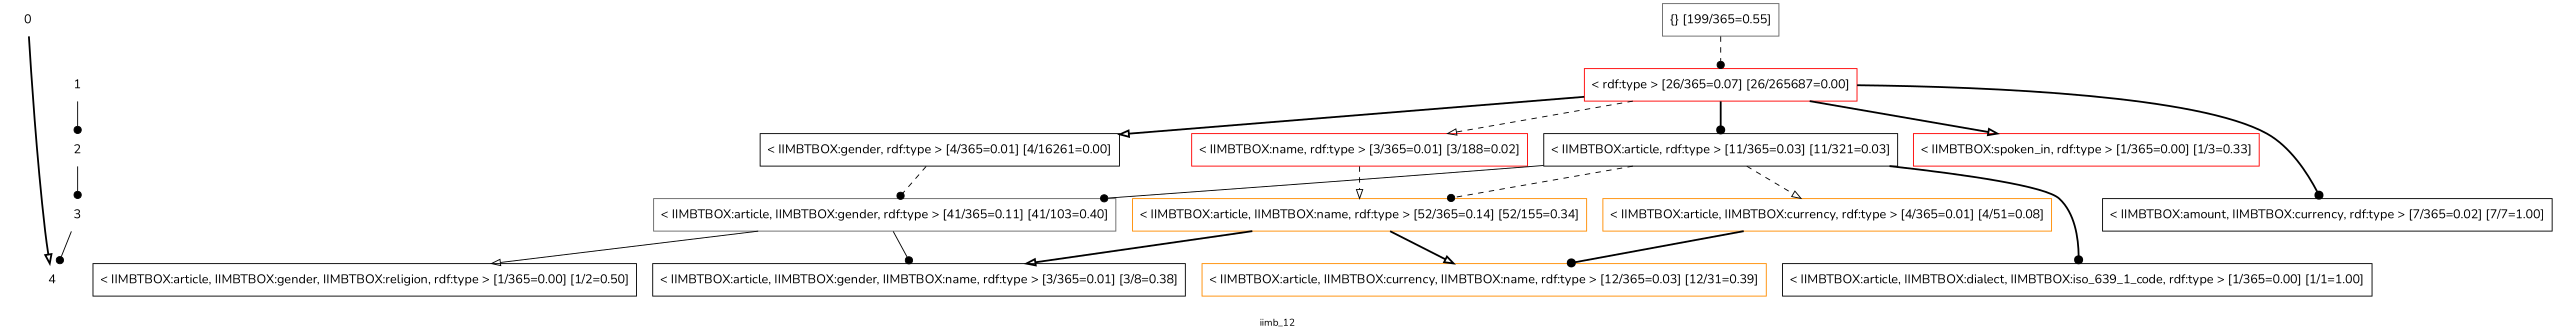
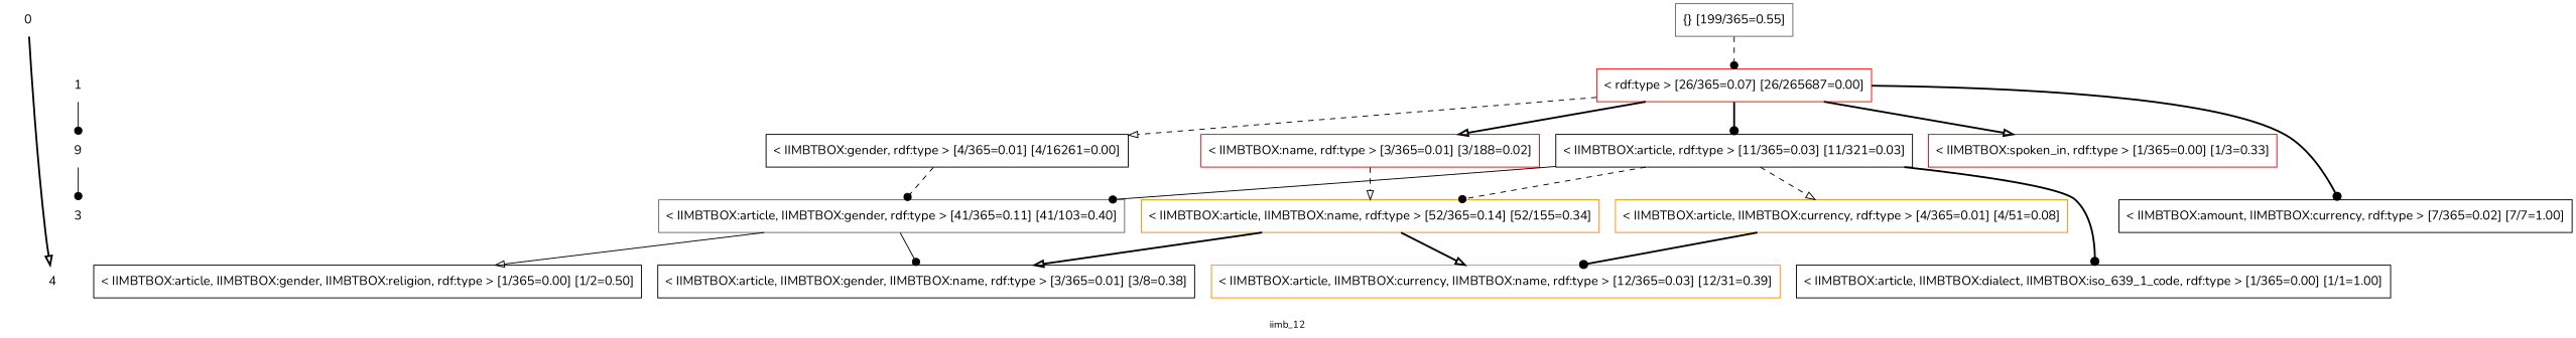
  digraph {
    fontname=Nunito
    fontsize=11.0
    label=iimb_12
    node [color=darkorange fontname=Nunito shape=rectangle style=solid]
    edge [arrowhead=dot fontname=Nunito style=bold color=black]
    n1 [color=gray40 label=0 shape=plaintext style=""]
    n2 [color=gray40 label="{} [199/365=0.55]"]
    n3 [color=red label=1 shape=plaintext style=""]
    n4 [color=red label="< rdf:type > [26/365=0.07] [26/265687=0.00]"]
-   n5 [label=2 shape=plaintext style=""]
+   n5 [label=9 shape=plaintext style=""]
    n6 [color=black label="< IIMBTBOX:article, rdf:type > [11/365=0.03] [11/321=0.03]"]
    n7 [color=black label="< IIMBTBOX:gender, rdf:type > [4/365=0.01] [4/16261=0.00]"]
    n8 [color=red label="< IIMBTBOX:name, rdf:type > [3/365=0.01] [3/188=0.02]"]
    n9 [color=red label="< IIMBTBOX:spoken_in, rdf:type > [1/365=0.00] [1/3=0.33]"]
    n10 [label=3 shape=plaintext style=""]
    n11 [color=black label="< IIMBTBOX:amount, IIMBTBOX:currency, rdf:type > [7/365=0.02] [7/7=1.00]"]
    n12 [label="< IIMBTBOX:article, IIMBTBOX:currency, rdf:type > [4/365=0.01] [4/51=0.08]"]
    n13 [color=gray40 label="< IIMBTBOX:article, IIMBTBOX:gender, rdf:type > [41/365=0.11] [41/103=0.40]"]
    n14 [label="< IIMBTBOX:article, IIMBTBOX:name, rdf:type > [52/365=0.14] [52/155=0.34]"]
    n15 [label=4 shape=plaintext style=""]
    n16 [label="< IIMBTBOX:article, IIMBTBOX:currency, IIMBTBOX:name, rdf:type > [12/365=0.03] [12/31=0.39]"]
    n17 [color=black label="< IIMBTBOX:article, IIMBTBOX:dialect, IIMBTBOX:iso_639_1_code, rdf:type > [1/365=0.00] [1/1=1.00]"]
    n18 [color=black label="< IIMBTBOX:article, IIMBTBOX:gender, IIMBTBOX:name, rdf:type > [3/365=0.01] [3/8=0.38]"]
    n19 [color=black label="< IIMBTBOX:article, IIMBTBOX:gender, IIMBTBOX:religion, rdf:type > [1/365=0.00] [1/2=0.50]"]
    subgraph sub_1 {
      rank=same
      n1
      n2
    }
    subgraph sub_2 {
      rank=same
      n3
      n4
    }
    subgraph sub_3 {
      rank=same
      n5
      n6
      n7
      n8
      n9
    }
    subgraph sub_4 {
      rank=same
      n10
      n11
      n12
      n13
      n14
    }
    subgraph sub_5 {
      rank=same
      n15
      n16
      n17
      n18
      n19
    }
    n1 -> n15 [arrowhead=onormal color=""]
    n2 -> n4 [style=dashed]
    n3 -> n5 [style=solid color=""]
    n4 -> n6
-   n4 -> n7 [arrowhead=onormal]
-   n4 -> n8 [arrowhead=onormal style=dashed]
+   n4 -> n7 [arrowhead=onormal style=dashed]
+   n4 -> n8 [arrowhead=onormal]
    n4 -> n9 [arrowhead=onormal]
    n4 -> n11
    n5 -> n10 [style=solid color=""]
    n6 -> n12 [arrowhead=onormal style=dashed]
    n6 -> n13 [style=solid]
    n6 -> n14 [style=dashed]
    n6 -> n17
    n7 -> n13 [style=dashed]
    n8 -> n14 [arrowhead=onormal style=dashed]
-   n10 -> n15 [style=solid color=""]
    n12 -> n16
    n13 -> n18 [style=solid]
    n13 -> n19 [arrowhead=onormal style=solid]
    n14 -> n16 [arrowhead=onormal]
    n14 -> n18 [arrowhead=onormal]
  }
